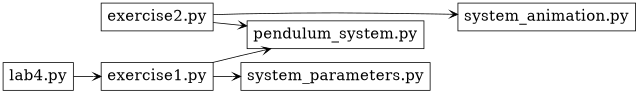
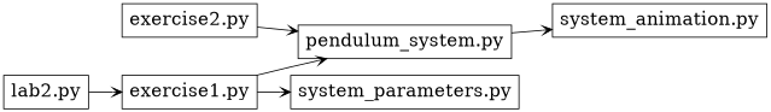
  digraph {
    rankdir=LR
    node [color=black fontsize=20 shape=box]
    edge [arrowhead=vee]
    n1 [label="exercise1.py"]
    "system_parameters.py"
    "pendulum_system.py"
    "system_animation.py"
    n5 [label="exercise2.py"]
-   n6 [label="lab4.py"]
+   n6 [label="lab2.py"]
    subgraph sub_1 {
      color=black
      label="Exercise 2"
      n1
      "system_parameters.py"
      "pendulum_system.py"
      "system_animation.py"
      n5
    }
    n1 -> "system_parameters.py"
    n1 -> "pendulum_system.py"
    n5 -> "pendulum_system.py"
-   n5 -> "system_animation.py"
+   "pendulum_system.py" -> "system_animation.py"
    n6 -> n1
  }
